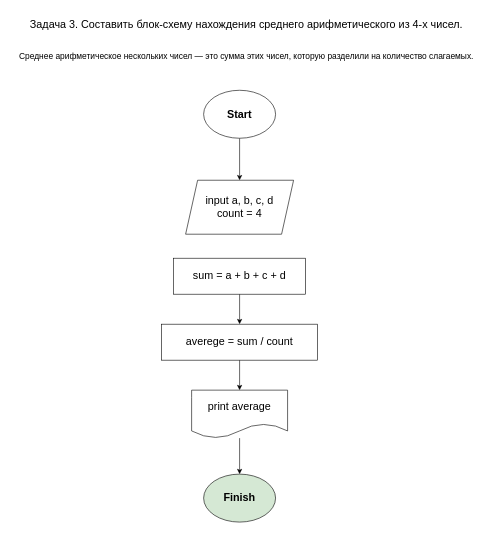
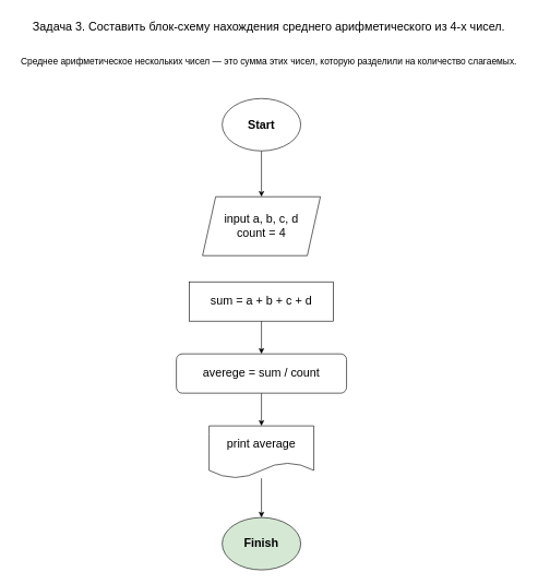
  <mxCell id="0" />
  <mxCell id="1" parent="0" />
  <mxCell id="2" value="&lt;font style=&quot;font-size: 14px;&quot;&gt;Среднее арифметическое нескольких чисел — это сумма этих чисел, которую разделили на количество слагаемых.&lt;/font&gt;" style="text;html=1;align=center;verticalAlign=middle;resizable=0;points=[];autosize=1;strokeColor=none;fillColor=none;fontSize=24;" parent="1" vertex="1"><mxGeometry x="20" y="70" width="780" height="40" as="geometry" /></mxCell>
  <mxCell id="3" value="&lt;span class=&quot;fontstyle0&quot;&gt;&lt;font style=&quot;font-size: 18px;&quot;&gt;Задача 3. Составить блок-схему нахождения среднего арифметического из 4-х чисел.&lt;/font&gt;&lt;/span&gt;" style="text;html=1;align=center;verticalAlign=middle;resizable=0;points=[];autosize=1;strokeColor=none;fillColor=none;fontSize=14;" parent="1" vertex="1"><mxGeometry x="35" y="20" width="750" height="40" as="geometry" /></mxCell>
  <mxCell id="4" style="edgeStyle=orthogonalEdgeStyle;rounded=0;orthogonalLoop=1;jettySize=auto;html=1;entryX=0.5;entryY=0;entryDx=0;entryDy=0;fontSize=18;" parent="1" source="5" target="7" edge="1"><mxGeometry relative="1" as="geometry" /></mxCell>
  <mxCell id="5" value="&lt;b&gt;Start&lt;/b&gt;" style="ellipse;whiteSpace=wrap;html=1;fontSize=18;" parent="1" vertex="1"><mxGeometry x="339" y="150" width="120" height="80" as="geometry" /></mxCell>
  <mxCell id="6" value="&lt;b&gt;Finish&lt;/b&gt;" style="ellipse;whiteSpace=wrap;html=1;fontSize=18;fillColor=#d5e8d4;" parent="1" vertex="1"><mxGeometry x="339" y="790" width="120" height="80" as="geometry" /></mxCell>
  <mxCell id="7" value="input a, b, c, d&lt;br&gt;count = 4" style="shape=parallelogram;perimeter=parallelogramPerimeter;whiteSpace=wrap;html=1;fixedSize=1;fontSize=18;" parent="1" vertex="1"><mxGeometry x="309" y="300" width="180" height="90" as="geometry" /></mxCell>
  <mxCell id="8" style="edgeStyle=orthogonalEdgeStyle;rounded=0;orthogonalLoop=1;jettySize=auto;html=1;entryX=0.5;entryY=0;entryDx=0;entryDy=0;fontSize=18;" parent="1" source="9" target="11" edge="1"><mxGeometry relative="1" as="geometry" /></mxCell>
  <mxCell id="9" value="sum = a + b + c + d" style="whiteSpace=wrap;html=1;fontSize=18;" parent="1" vertex="1"><mxGeometry x="289" y="430" width="220" height="60" as="geometry" /></mxCell>
  <mxCell id="10" style="edgeStyle=orthogonalEdgeStyle;rounded=0;orthogonalLoop=1;jettySize=auto;html=1;entryX=0.5;entryY=0;entryDx=0;entryDy=0;fontSize=18;" parent="1" source="11" target="13" edge="1"><mxGeometry relative="1" as="geometry" /></mxCell>
- <mxCell id="11" value="averege = sum / count" style="whiteSpace=wrap;html=1;fontSize=18;" parent="1" vertex="1"><mxGeometry x="269" y="540" width="260" height="60" as="geometry" /></mxCell>
+ <mxCell id="11" value="averege = sum / count" style="whiteSpace=wrap;html=1;fontSize=18;rounded=1;" parent="1" vertex="1"><mxGeometry x="269" y="540" width="260" height="60" as="geometry" /></mxCell>
  <mxCell id="12" style="edgeStyle=orthogonalEdgeStyle;rounded=0;orthogonalLoop=1;jettySize=auto;html=1;entryX=0.5;entryY=0;entryDx=0;entryDy=0;fontSize=18;" parent="1" source="13" target="6" edge="1"><mxGeometry relative="1" as="geometry" /></mxCell>
  <mxCell id="13" value="print average" style="shape=document;whiteSpace=wrap;html=1;boundedLbl=1;fontSize=18;" parent="1" vertex="1"><mxGeometry x="319" y="650" width="160" height="80" as="geometry" /></mxCell>
